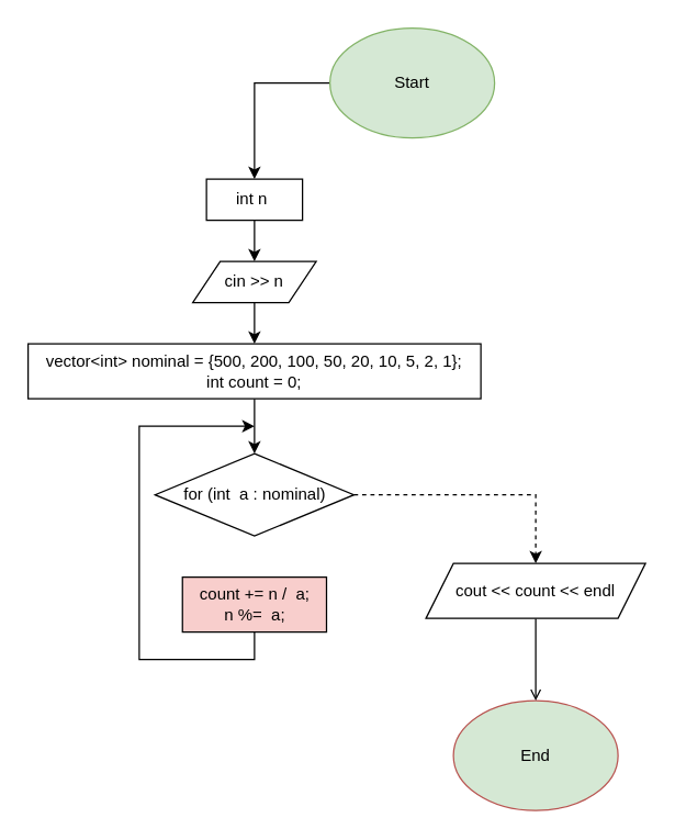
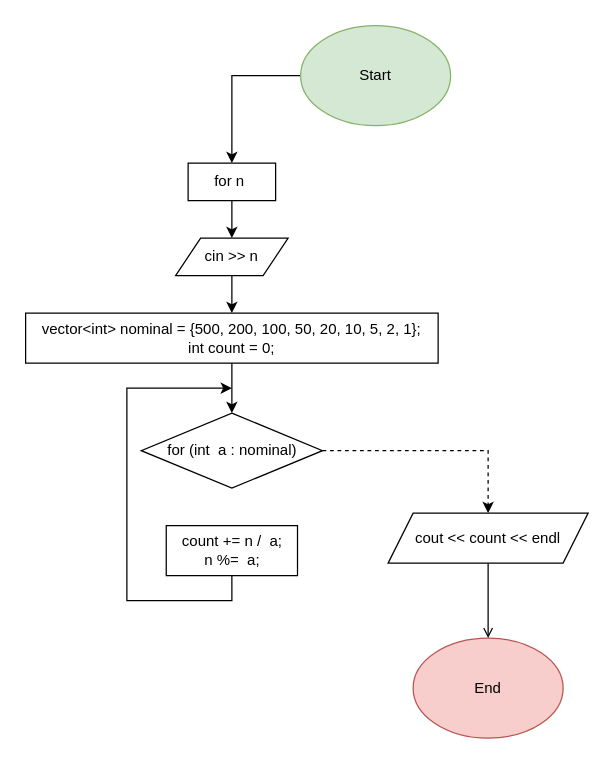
  <mxCell id="0" />
  <mxCell id="1" parent="0" />
  <mxCell id="2" value="" style="edgeStyle=orthogonalEdgeStyle;rounded=0;orthogonalLoop=1;jettySize=auto;html=1;" edge="1" parent="1" source="3" target="6"><mxGeometry relative="1" as="geometry" /></mxCell>
  <mxCell id="3" value="Start" style="ellipse;whiteSpace=wrap;html=1;fillColor=#d5e8d4;strokeColor=#82b366;" vertex="1" parent="1"><mxGeometry x="240" y="20" width="120" height="80" as="geometry" /></mxCell>
- <mxCell id="4" value="End" style="ellipse;whiteSpace=wrap;html=1;fillColor=#d5e8d4;strokeColor=#b85450;" vertex="1" parent="1"><mxGeometry x="330" y="510" width="120" height="80" as="geometry" /></mxCell>
+ <mxCell id="4" value="End" style="ellipse;whiteSpace=wrap;html=1;fillColor=#f8cecc;strokeColor=#b85450;" vertex="1" parent="1"><mxGeometry x="330" y="510" width="120" height="80" as="geometry" /></mxCell>
  <mxCell id="5" value="" style="edgeStyle=orthogonalEdgeStyle;rounded=0;orthogonalLoop=1;jettySize=auto;html=1;" edge="1" parent="1" source="6" target="8"><mxGeometry relative="1" as="geometry" /></mxCell>
- <mxCell id="6" value="int n&amp;nbsp;" style="rounded=0;whiteSpace=wrap;html=1;" vertex="1" parent="1"><mxGeometry x="150" y="130" width="70" height="30" as="geometry" /></mxCell>
+ <mxCell id="6" value="for n&amp;nbsp;" style="rounded=0;whiteSpace=wrap;html=1;" vertex="1" parent="1"><mxGeometry x="150" y="130" width="70" height="30" as="geometry" /></mxCell>
  <mxCell id="7" value="" style="edgeStyle=orthogonalEdgeStyle;rounded=0;orthogonalLoop=1;jettySize=auto;html=1;" edge="1" parent="1" source="8" target="10"><mxGeometry relative="1" as="geometry" /></mxCell>
  <mxCell id="8" value="cin &amp;gt;&amp;gt; n" style="shape=parallelogram;perimeter=parallelogramPerimeter;whiteSpace=wrap;html=1;fixedSize=1;" vertex="1" parent="1"><mxGeometry x="140" y="190" width="90" height="30" as="geometry" /></mxCell>
  <mxCell id="9" value="" style="edgeStyle=orthogonalEdgeStyle;rounded=0;orthogonalLoop=1;jettySize=auto;html=1;" edge="1" parent="1" source="10" target="12"><mxGeometry relative="1" as="geometry" /></mxCell>
  <mxCell id="10" value="&lt;div&gt;vector&amp;lt;int&amp;gt; nominal = {500, 200, 100, 50, 20, 10, 5, 2, 1};&lt;/div&gt;&lt;div&gt;int count = 0;&lt;/div&gt;" style="rounded=0;whiteSpace=wrap;html=1;" vertex="1" parent="1"><mxGeometry x="20" y="250" width="330" height="40" as="geometry" /></mxCell>
  <mxCell id="11" style="edgeStyle=orthogonalEdgeStyle;rounded=0;orthogonalLoop=1;jettySize=auto;html=1;exitX=1;exitY=0.5;exitDx=0;exitDy=0;entryX=0.5;entryY=0;entryDx=0;entryDy=0;dashed=1;" edge="1" parent="1" source="12" target="16"><mxGeometry relative="1" as="geometry" /></mxCell>
  <mxCell id="12" value="for (int&amp;nbsp; a : nominal)" style="rhombus;whiteSpace=wrap;html=1;" vertex="1" parent="1"><mxGeometry x="112.5" y="330" width="145" height="60" as="geometry" /></mxCell>
  <mxCell id="13" style="edgeStyle=orthogonalEdgeStyle;rounded=0;orthogonalLoop=1;jettySize=auto;html=1;exitX=0.5;exitY=1;exitDx=0;exitDy=0;" edge="1" parent="1" source="14"><mxGeometry relative="1" as="geometry"><mxPoint x="185" y="310" as="targetPoint" /><Array as="points"><mxPoint x="185" y="480" /><mxPoint x="101" y="480" /></Array></mxGeometry></mxCell>
- <mxCell id="14" value="&lt;div&gt;count += n /&amp;nbsp; a;&lt;/div&gt;&lt;div&gt;n %=&amp;nbsp; a;&lt;/div&gt;" style="rounded=0;whiteSpace=wrap;html=1;fillColor=#f8cecc;" vertex="1" parent="1"><mxGeometry x="132.5" y="420" width="105" height="40" as="geometry" /></mxCell>
+ <mxCell id="14" value="&lt;div&gt;count += n /&amp;nbsp; a;&lt;/div&gt;&lt;div&gt;n %=&amp;nbsp; a;&lt;/div&gt;" style="rounded=0;whiteSpace=wrap;html=1;" vertex="1" parent="1"><mxGeometry x="132.5" y="420" width="105" height="40" as="geometry" /></mxCell>
  <mxCell id="15" value="" style="edgeStyle=orthogonalEdgeStyle;rounded=0;orthogonalLoop=1;jettySize=auto;html=1;endArrow=open;" edge="1" parent="1" source="16" target="4"><mxGeometry relative="1" as="geometry" /></mxCell>
  <mxCell id="16" value="cout &amp;lt;&amp;lt; count &amp;lt;&amp;lt; endl" style="shape=parallelogram;perimeter=parallelogramPerimeter;whiteSpace=wrap;html=1;fixedSize=1;" vertex="1" parent="1"><mxGeometry x="310" y="410" width="160" height="40" as="geometry" /></mxCell>
